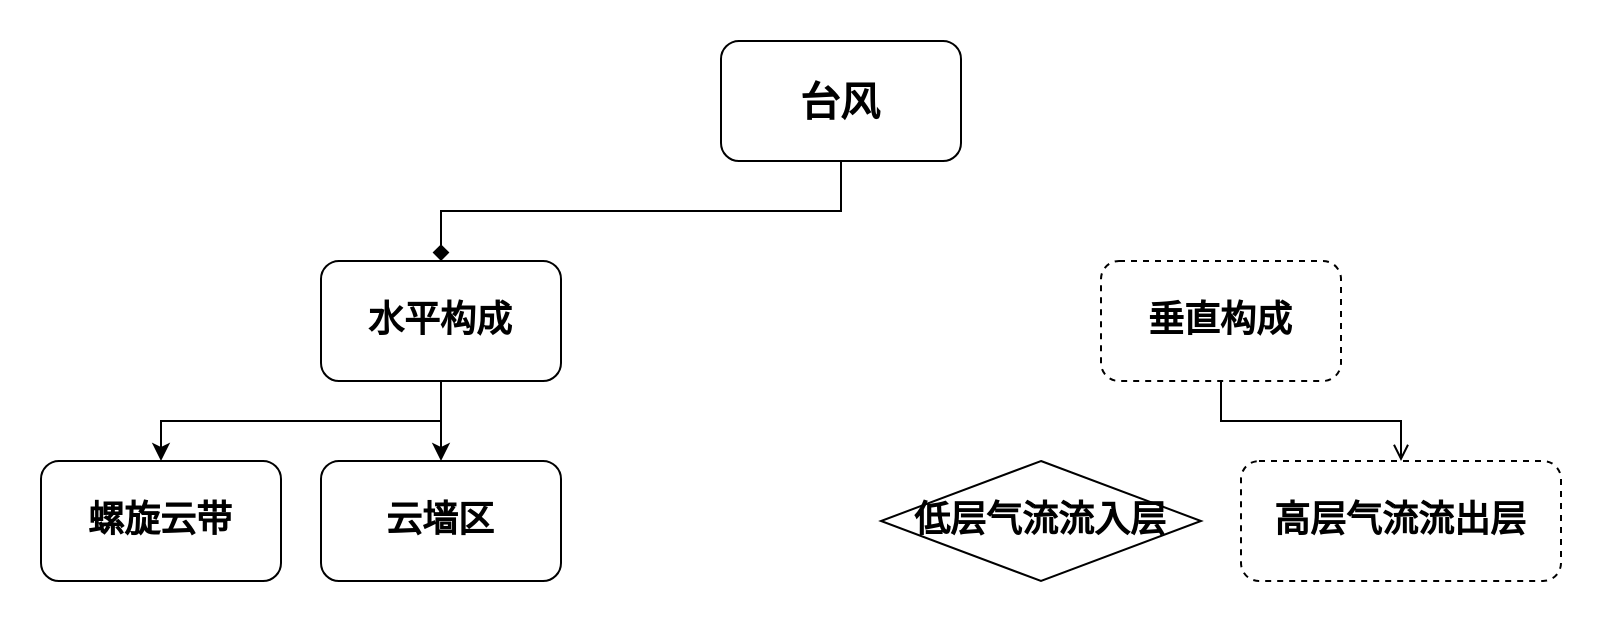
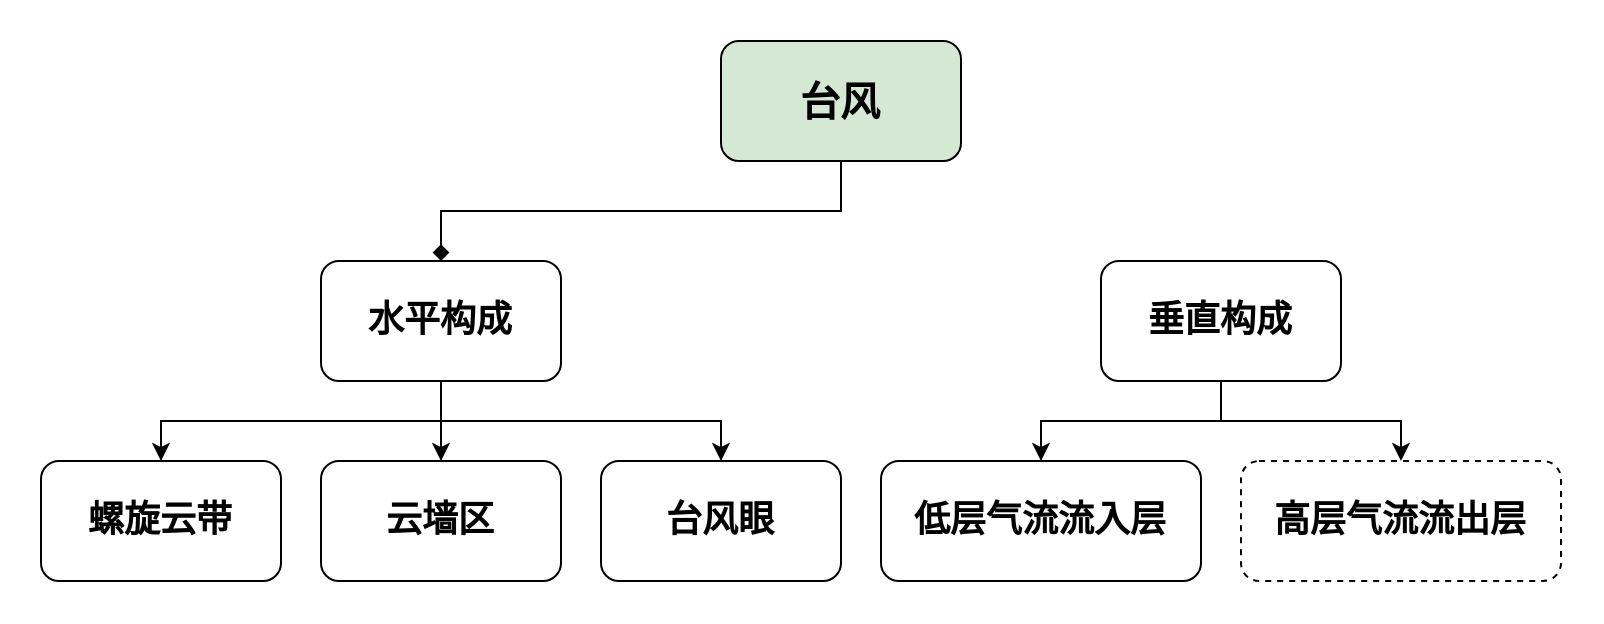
  <mxCell id="0" />
  <mxCell id="1" parent="0" />
- <mxCell id="2" value="&lt;h2&gt;低层气流流入层&lt;/h2&gt;" style="rhombus;whiteSpace=wrap;html=1;" vertex="1" parent="1"><mxGeometry x="440" y="230" width="160" height="60" as="geometry" /></mxCell>
+ <mxCell id="2" value="&lt;h2&gt;低层气流流入层&lt;/h2&gt;" style="rounded=1;whiteSpace=wrap;html=1;" vertex="1" parent="1"><mxGeometry x="440" y="230" width="160" height="60" as="geometry" /></mxCell>
+ <mxCell id="3" value="&lt;h2&gt;台风眼&lt;br&gt;&lt;/h2&gt;" style="rounded=1;whiteSpace=wrap;html=1;" vertex="1" parent="1"><mxGeometry x="300" y="230" width="120" height="60" as="geometry" /></mxCell>
  <mxCell id="4" value="&lt;h2&gt;&lt;font&gt;螺旋云带&lt;/font&gt;&lt;/h2&gt;" style="rounded=1;whiteSpace=wrap;html=1;" vertex="1" parent="1"><mxGeometry x="20" y="230" width="120" height="60" as="geometry" /></mxCell>
  <mxCell id="5" value="&lt;span&gt;&lt;font size=&quot;1&quot;&gt;&lt;b style=&quot;font-size: 18px&quot;&gt;云墙区&lt;/b&gt;&lt;/font&gt;&lt;/span&gt;&lt;br&gt;" style="rounded=1;whiteSpace=wrap;html=1;" vertex="1" parent="1"><mxGeometry x="160" y="230" width="120" height="60" as="geometry" /></mxCell>
  <mxCell id="6" style="edgeStyle=orthogonalEdgeStyle;rounded=0;orthogonalLoop=1;jettySize=auto;html=1;exitX=0.5;exitY=1;exitDx=0;exitDy=0;entryX=0.5;entryY=0;entryDx=0;entryDy=0;endArrow=diamond;" edge="1" parent="1" source="7" target="15"><mxGeometry relative="1" as="geometry" /></mxCell>
- <mxCell id="7" value="&lt;span style=&quot;font-size: 20px&quot;&gt;&lt;b&gt;台风&lt;/b&gt;&lt;/span&gt;" style="rounded=1;whiteSpace=wrap;html=1;" vertex="1" parent="1"><mxGeometry x="360" y="20" width="120" height="60" as="geometry" /></mxCell>
+ <mxCell id="7" value="&lt;span style=&quot;font-size: 20px&quot;&gt;&lt;b&gt;台风&lt;/b&gt;&lt;/span&gt;" style="rounded=1;whiteSpace=wrap;html=1;fillColor=#d5e8d4;" vertex="1" parent="1"><mxGeometry x="360" y="20" width="120" height="60" as="geometry" /></mxCell>
  <mxCell id="8" value="&lt;h2&gt;高层气流流出层&lt;/h2&gt;" style="rounded=1;whiteSpace=wrap;html=1;dashed=1;" vertex="1" parent="1"><mxGeometry x="620" y="230" width="160" height="60" as="geometry" /></mxCell>
- <mxCell id="10" style="edgeStyle=orthogonalEdgeStyle;rounded=0;orthogonalLoop=1;jettySize=auto;html=1;exitX=0.5;exitY=1;exitDx=0;exitDy=0;entryX=0.5;entryY=0;entryDx=0;entryDy=0;endArrow=open;" edge="1" parent="1" source="11" target="8"><mxGeometry relative="1" as="geometry" /></mxCell>
- <mxCell id="11" value="&lt;font style=&quot;font-size: 18px&quot;&gt;&lt;b&gt;垂直构成&lt;/b&gt;&lt;/font&gt;" style="rounded=1;whiteSpace=wrap;html=1;dashed=1;" vertex="1" parent="1"><mxGeometry x="550" y="130" width="120" height="60" as="geometry" /></mxCell>
+ <mxCell id="9" style="edgeStyle=orthogonalEdgeStyle;rounded=0;orthogonalLoop=1;jettySize=auto;html=1;exitX=0.5;exitY=1;exitDx=0;exitDy=0;entryX=0.5;entryY=0;entryDx=0;entryDy=0;" edge="1" parent="1" source="11" target="2"><mxGeometry relative="1" as="geometry" /></mxCell>
+ <mxCell id="10" style="edgeStyle=orthogonalEdgeStyle;rounded=0;orthogonalLoop=1;jettySize=auto;html=1;exitX=0.5;exitY=1;exitDx=0;exitDy=0;entryX=0.5;entryY=0;entryDx=0;entryDy=0;" edge="1" parent="1" source="11" target="8"><mxGeometry relative="1" as="geometry" /></mxCell>
+ <mxCell id="11" value="&lt;font style=&quot;font-size: 18px&quot;&gt;&lt;b&gt;垂直构成&lt;/b&gt;&lt;/font&gt;" style="rounded=1;whiteSpace=wrap;html=1;" vertex="1" parent="1"><mxGeometry x="550" y="130" width="120" height="60" as="geometry" /></mxCell>
  <mxCell id="12" style="edgeStyle=orthogonalEdgeStyle;rounded=0;orthogonalLoop=1;jettySize=auto;html=1;exitX=0.5;exitY=1;exitDx=0;exitDy=0;entryX=0.5;entryY=0;entryDx=0;entryDy=0;" edge="1" parent="1" source="15" target="4"><mxGeometry relative="1" as="geometry" /></mxCell>
  <mxCell id="13" style="edgeStyle=orthogonalEdgeStyle;rounded=0;orthogonalLoop=1;jettySize=auto;html=1;exitX=0.5;exitY=1;exitDx=0;exitDy=0;entryX=0.5;entryY=0;entryDx=0;entryDy=0;" edge="1" parent="1" source="15" target="5"><mxGeometry relative="1" as="geometry" /></mxCell>
+ <mxCell id="14" style="edgeStyle=orthogonalEdgeStyle;rounded=0;orthogonalLoop=1;jettySize=auto;html=1;exitX=0.5;exitY=1;exitDx=0;exitDy=0;entryX=0.5;entryY=0;entryDx=0;entryDy=0;" edge="1" parent="1" source="15" target="3"><mxGeometry relative="1" as="geometry" /></mxCell>
  <mxCell id="15" value="&lt;font style=&quot;font-size: 18px&quot;&gt;&lt;b&gt;水平构成&lt;/b&gt;&lt;/font&gt;" style="rounded=1;whiteSpace=wrap;html=1;" vertex="1" parent="1"><mxGeometry x="160" y="130" width="120" height="60" as="geometry" /></mxCell>
